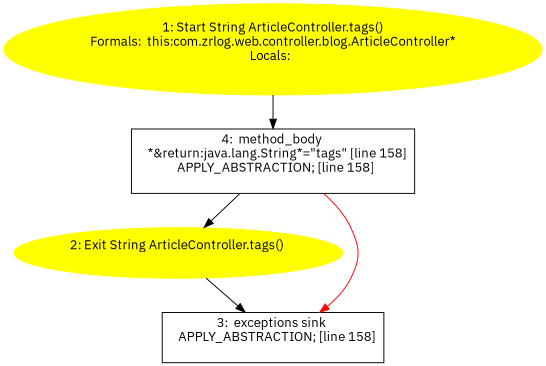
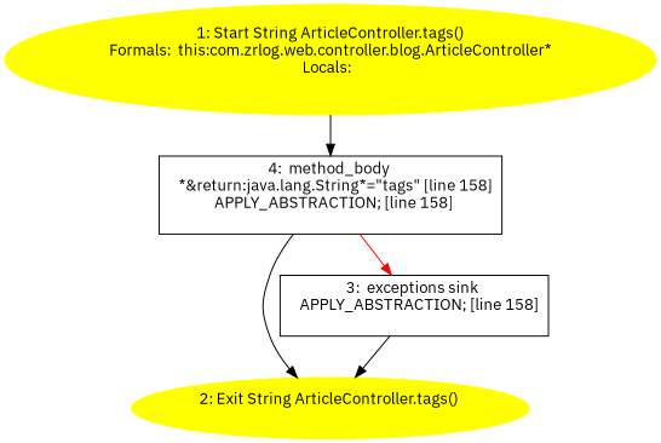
  digraph {
    fontname="IBM Plex Sans"
    node [fontname="IBM Plex Sans"]
    edge [fontname="IBM Plex Sans"]
    n1 [color=yellow label="1: Start String ArticleController.tags()\nFormals:  this:com.zrlog.web.controller.blog.ArticleController*\nLocals:  \n  " style=filled]
    n2 [label="4:  method_body \n   *&return:java.lang.String*=\"tags\" [line 158]\n  APPLY_ABSTRACTION; [line 158]\n " shape=box]
    n3 [color=yellow label="2: Exit String ArticleController.tags() \n  " style=filled]
    n4 [label="3:  exceptions sink \n   APPLY_ABSTRACTION; [line 158]\n " shape=box]
    n1 -> n2
    n2 -> n3
    n2 -> n4 [color=red]
-   n3 -> n4
+   n4 -> n3
  }
